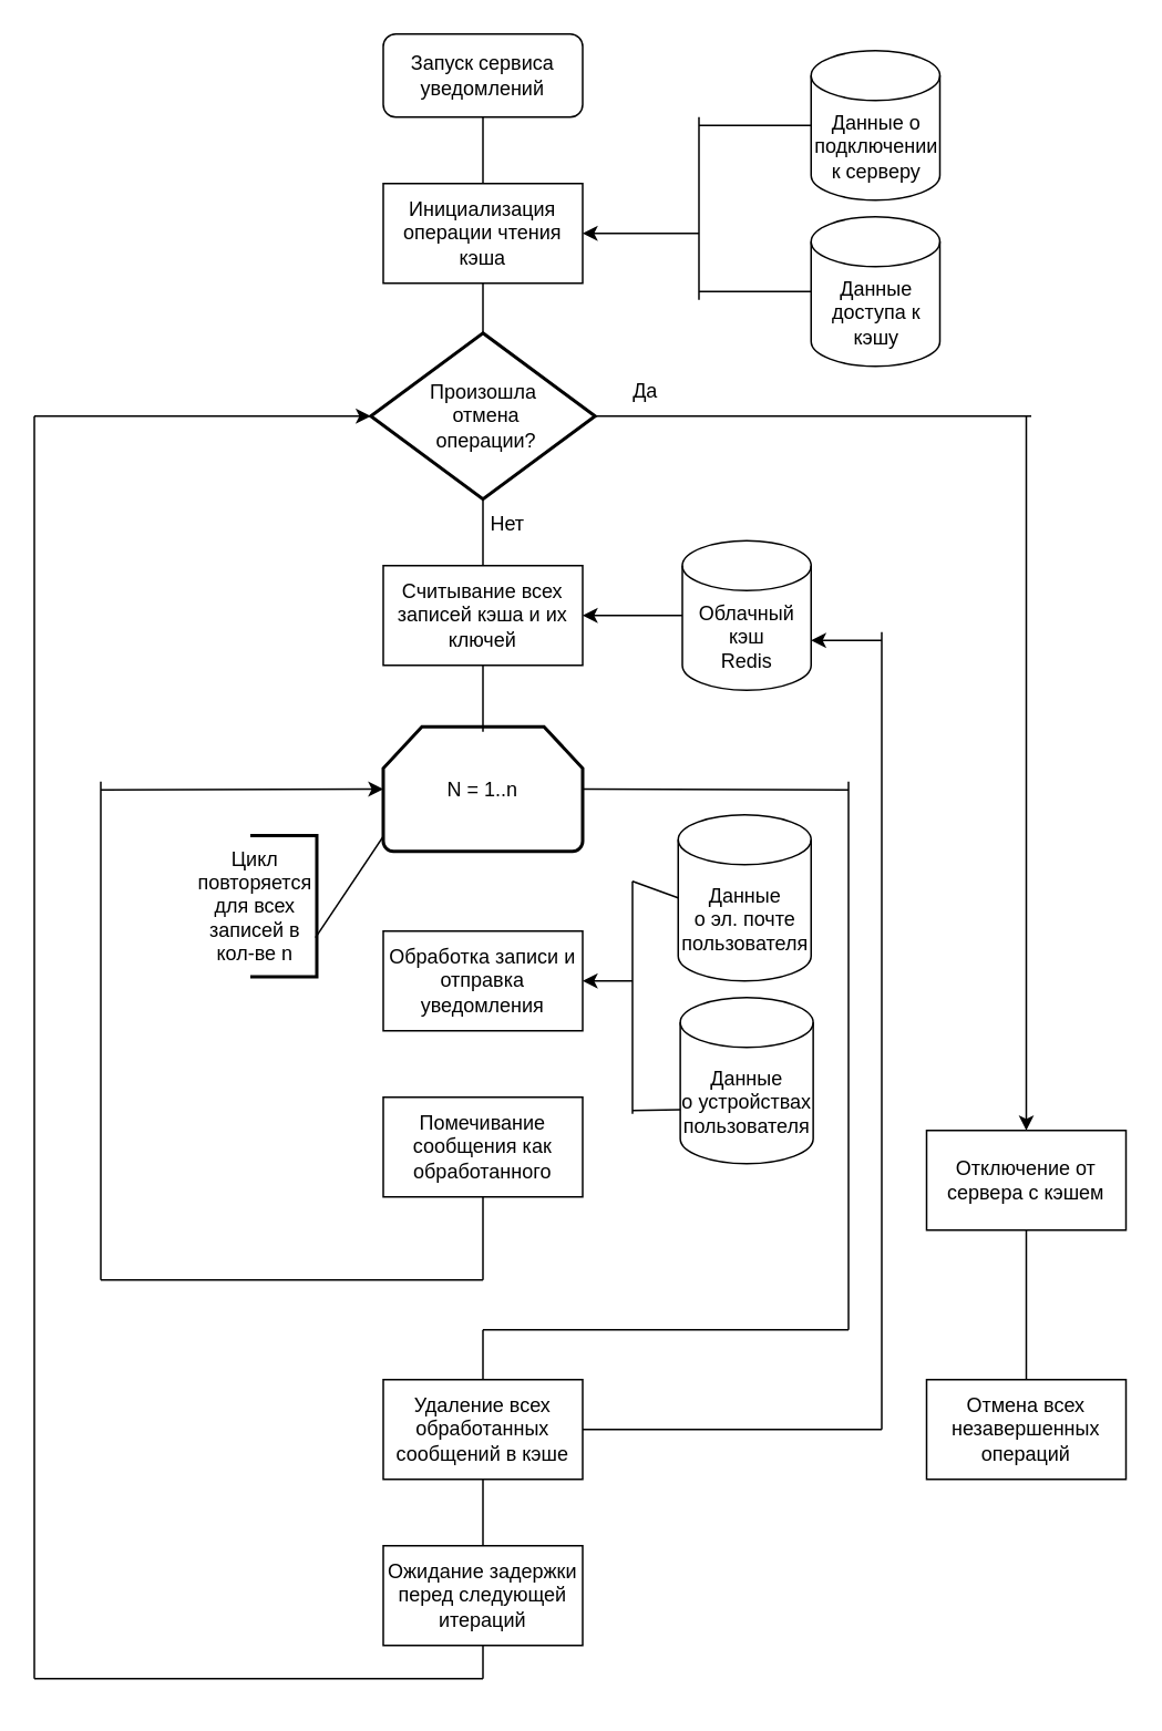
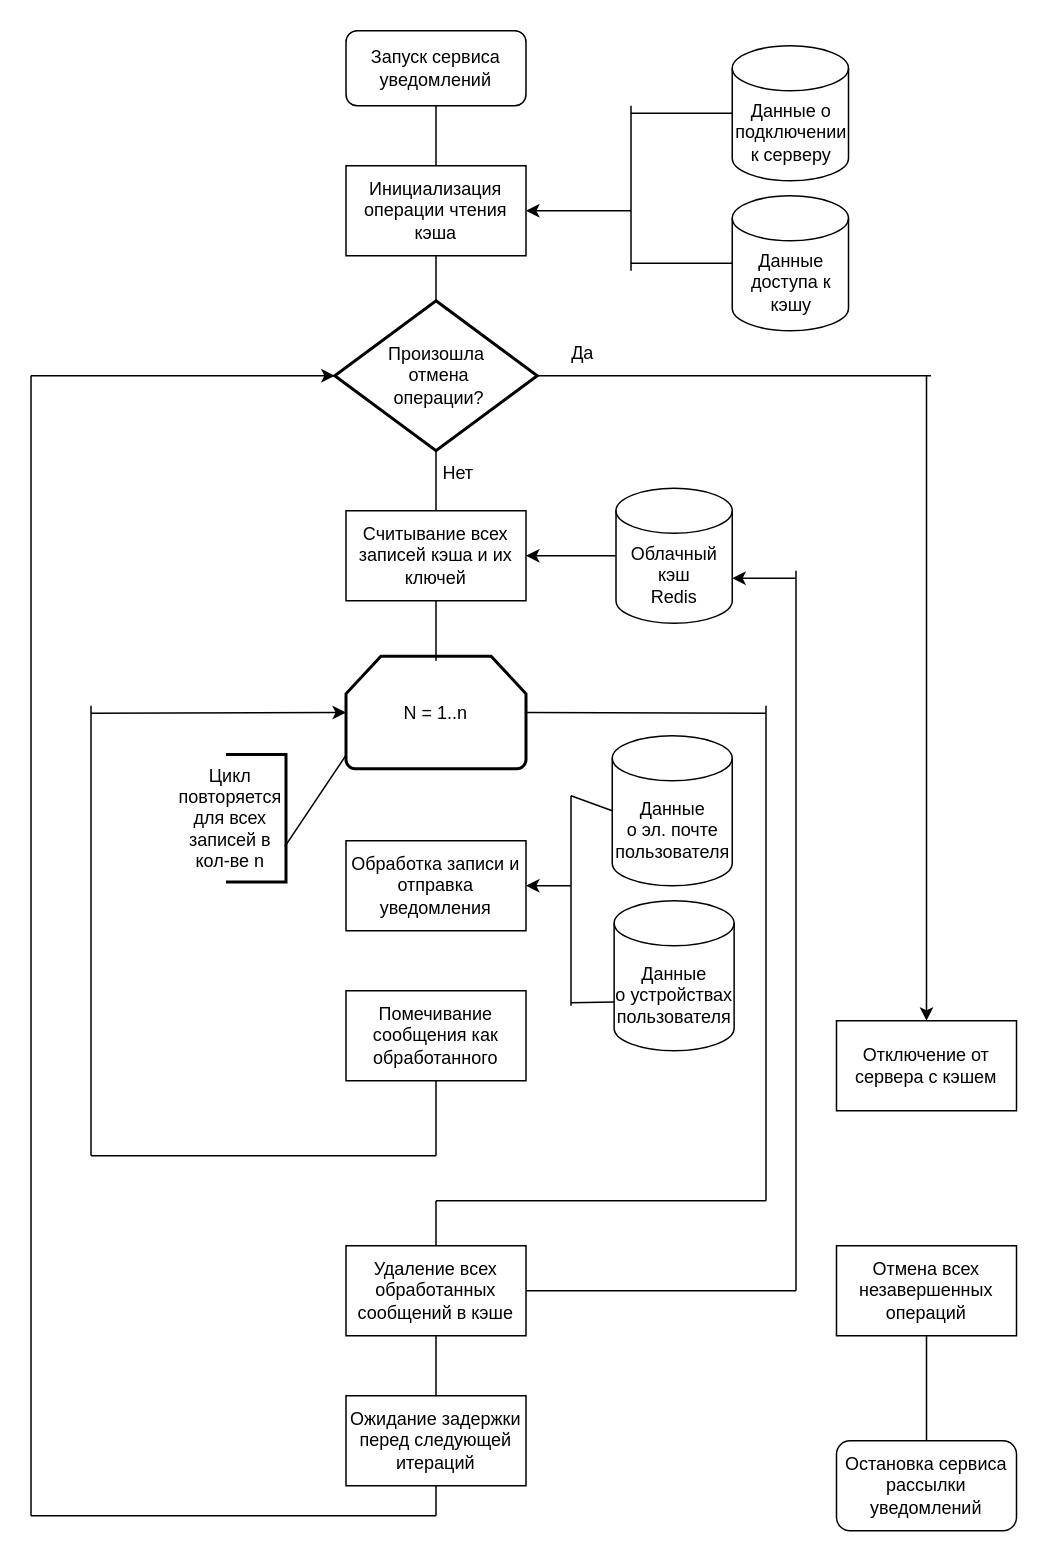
  <mxCell id="0" />
  <mxCell id="1" parent="0" />
  <mxCell id="2" value="Запуск сервиса уведомлений" style="rounded=1;whiteSpace=wrap;html=1;" vertex="1" parent="1"><mxGeometry x="230" y="20" width="120" height="50" as="geometry" /></mxCell>
  <mxCell id="3" value="Произошла&lt;div&gt;&amp;nbsp;отмена&lt;/div&gt;&lt;div&gt;&amp;nbsp;операции?&lt;/div&gt;" style="strokeWidth=2;html=1;shape=mxgraph.flowchart.decision;whiteSpace=wrap;" vertex="1" parent="1"><mxGeometry x="222.5" y="200" width="135" height="100" as="geometry" /></mxCell>
  <mxCell id="4" value="Инициализация операции чтения кэша" style="rounded=0;whiteSpace=wrap;html=1;" vertex="1" parent="1"><mxGeometry x="230" y="110" width="120" height="60" as="geometry" /></mxCell>
  <mxCell id="5" value="" style="endArrow=none;html=1;rounded=0;entryX=0.5;entryY=1;entryDx=0;entryDy=0;" edge="1" parent="1" target="2"><mxGeometry width="50" height="50" relative="1" as="geometry"><mxPoint x="290" y="110" as="sourcePoint" /><mxPoint x="290" y="80" as="targetPoint" /></mxGeometry></mxCell>
  <mxCell id="6" value="" style="endArrow=none;html=1;rounded=0;entryX=0.5;entryY=1;entryDx=0;entryDy=0;exitX=0.5;exitY=0;exitDx=0;exitDy=0;exitPerimeter=0;" edge="1" parent="1" source="3" target="4"><mxGeometry width="50" height="50" relative="1" as="geometry"><mxPoint x="290" y="190" as="sourcePoint" /><mxPoint x="340" y="160" as="targetPoint" /></mxGeometry></mxCell>
  <mxCell id="7" value="Считывание всех записей кэша и их ключей" style="rounded=0;whiteSpace=wrap;html=1;" vertex="1" parent="1"><mxGeometry x="230" y="340" width="120" height="60" as="geometry" /></mxCell>
  <mxCell id="8" value="N = 1..n" style="strokeWidth=2;html=1;shape=mxgraph.flowchart.loop_limit;whiteSpace=wrap;" vertex="1" parent="1"><mxGeometry x="230" y="437" width="120" height="75" as="geometry" /></mxCell>
  <mxCell id="9" value="Цикл повторяется для всех записей в кол-ве n" style="text;html=1;align=center;verticalAlign=middle;whiteSpace=wrap;rounded=0;" vertex="1" parent="1"><mxGeometry x="122.5" y="530" width="60" height="30" as="geometry" /></mxCell>
  <mxCell id="10" value="" style="strokeWidth=2;html=1;shape=mxgraph.flowchart.annotation_1;align=left;pointerEvents=1;direction=west;" vertex="1" parent="1"><mxGeometry x="150" y="502.5" width="40" height="85" as="geometry" /></mxCell>
  <mxCell id="11" value="" style="endArrow=none;html=1;rounded=0;exitX=0.02;exitY=0.278;exitDx=0;exitDy=0;exitPerimeter=0;entryX=0;entryY=0.88;entryDx=0;entryDy=0;entryPerimeter=0;" edge="1" parent="1" source="10" target="8"><mxGeometry width="50" height="50" relative="1" as="geometry"><mxPoint x="290" y="410" as="sourcePoint" /><mxPoint x="340" y="360" as="targetPoint" /></mxGeometry></mxCell>
  <mxCell id="12" value="Обработка записи и отправка уведомления" style="rounded=0;whiteSpace=wrap;html=1;" vertex="1" parent="1"><mxGeometry x="230" y="560" width="120" height="60" as="geometry" /></mxCell>
  <mxCell id="13" value="Помечивание сообщения как обработанного" style="rounded=0;whiteSpace=wrap;html=1;" vertex="1" parent="1"><mxGeometry x="230" y="660" width="120" height="60" as="geometry" /></mxCell>
  <mxCell id="14" value="" style="endArrow=none;html=1;rounded=0;exitX=0.5;exitY=1;exitDx=0;exitDy=0;" edge="1" parent="1" source="13"><mxGeometry width="50" height="50" relative="1" as="geometry"><mxPoint x="290" y="710" as="sourcePoint" /><mxPoint x="290" y="770" as="targetPoint" /></mxGeometry></mxCell>
  <mxCell id="15" value="" style="endArrow=none;html=1;rounded=0;entryX=0.5;entryY=1;entryDx=0;entryDy=0;" edge="1" parent="1" target="7"><mxGeometry width="50" height="50" relative="1" as="geometry"><mxPoint x="290" y="440" as="sourcePoint" /><mxPoint x="340" y="460" as="targetPoint" /></mxGeometry></mxCell>
  <mxCell id="16" value="" style="endArrow=none;html=1;rounded=0;entryX=0.5;entryY=1;entryDx=0;entryDy=0;entryPerimeter=0;" edge="1" parent="1" target="3"><mxGeometry width="50" height="50" relative="1" as="geometry"><mxPoint x="290" y="340" as="sourcePoint" /><mxPoint x="340" y="460" as="targetPoint" /></mxGeometry></mxCell>
  <mxCell id="17" value="" style="endArrow=none;html=1;rounded=0;" edge="1" parent="1"><mxGeometry width="50" height="50" relative="1" as="geometry"><mxPoint x="290" y="770" as="sourcePoint" /><mxPoint x="60" y="770" as="targetPoint" /></mxGeometry></mxCell>
  <mxCell id="18" value="" style="endArrow=none;html=1;rounded=0;" edge="1" parent="1"><mxGeometry width="50" height="50" relative="1" as="geometry"><mxPoint x="60" y="770" as="sourcePoint" /><mxPoint x="60" y="470" as="targetPoint" /></mxGeometry></mxCell>
  <mxCell id="19" value="" style="endArrow=classic;html=1;rounded=0;entryX=0;entryY=0.5;entryDx=0;entryDy=0;entryPerimeter=0;" edge="1" parent="1" target="8"><mxGeometry width="50" height="50" relative="1" as="geometry"><mxPoint x="60" y="475" as="sourcePoint" /><mxPoint x="220" y="430" as="targetPoint" /></mxGeometry></mxCell>
  <mxCell id="20" value="" style="endArrow=none;html=1;rounded=0;entryX=1;entryY=0.5;entryDx=0;entryDy=0;entryPerimeter=0;" edge="1" parent="1" target="8"><mxGeometry width="50" height="50" relative="1" as="geometry"><mxPoint x="510" y="475" as="sourcePoint" /><mxPoint x="340" y="660" as="targetPoint" /></mxGeometry></mxCell>
  <mxCell id="21" value="Удаление всех обработанных сообщений в кэше" style="rounded=0;whiteSpace=wrap;html=1;" vertex="1" parent="1"><mxGeometry x="230" y="830" width="120" height="60" as="geometry" /></mxCell>
  <mxCell id="22" value="" style="endArrow=none;html=1;rounded=0;" edge="1" parent="1"><mxGeometry width="50" height="50" relative="1" as="geometry"><mxPoint x="510" y="800" as="sourcePoint" /><mxPoint x="510" y="470" as="targetPoint" /></mxGeometry></mxCell>
  <mxCell id="23" value="" style="endArrow=none;html=1;rounded=0;" edge="1" parent="1"><mxGeometry width="50" height="50" relative="1" as="geometry"><mxPoint x="290" y="800" as="sourcePoint" /><mxPoint x="510" y="800" as="targetPoint" /></mxGeometry></mxCell>
  <mxCell id="24" value="" style="endArrow=none;html=1;rounded=0;" edge="1" parent="1"><mxGeometry width="50" height="50" relative="1" as="geometry"><mxPoint x="290" y="830" as="sourcePoint" /><mxPoint x="290" y="800" as="targetPoint" /></mxGeometry></mxCell>
  <mxCell id="25" value="" style="endArrow=none;html=1;rounded=0;exitX=0.5;exitY=1;exitDx=0;exitDy=0;" edge="1" parent="1" source="21"><mxGeometry width="50" height="50" relative="1" as="geometry"><mxPoint x="290" y="810" as="sourcePoint" /><mxPoint x="290" y="940" as="targetPoint" /></mxGeometry></mxCell>
  <mxCell id="26" value="" style="endArrow=none;html=1;rounded=0;" edge="1" parent="1"><mxGeometry width="50" height="50" relative="1" as="geometry"><mxPoint x="290" y="1010" as="sourcePoint" /><mxPoint x="20" y="1010" as="targetPoint" /></mxGeometry></mxCell>
  <mxCell id="27" value="" style="endArrow=none;html=1;rounded=0;" edge="1" parent="1"><mxGeometry width="50" height="50" relative="1" as="geometry"><mxPoint x="20" y="1010" as="sourcePoint" /><mxPoint x="20" y="250" as="targetPoint" /></mxGeometry></mxCell>
  <mxCell id="28" value="" style="endArrow=classic;html=1;rounded=0;entryX=0;entryY=0.5;entryDx=0;entryDy=0;entryPerimeter=0;" edge="1" parent="1" target="3"><mxGeometry width="50" height="50" relative="1" as="geometry"><mxPoint x="20" y="250" as="sourcePoint" /><mxPoint x="340" y="360" as="targetPoint" /></mxGeometry></mxCell>
  <mxCell id="29" value="" style="endArrow=none;html=1;rounded=0;entryX=1;entryY=0.5;entryDx=0;entryDy=0;entryPerimeter=0;" edge="1" parent="1" target="3"><mxGeometry width="50" height="50" relative="1" as="geometry"><mxPoint x="620" y="250" as="sourcePoint" /><mxPoint x="340" y="460" as="targetPoint" /></mxGeometry></mxCell>
  <mxCell id="30" value="Ожидание задержки перед следующей итераций" style="rounded=0;whiteSpace=wrap;html=1;" vertex="1" parent="1"><mxGeometry x="230" y="930" width="120" height="60" as="geometry" /></mxCell>
  <mxCell id="31" value="" style="endArrow=none;html=1;rounded=0;entryX=0.5;entryY=1;entryDx=0;entryDy=0;" edge="1" parent="1" target="30"><mxGeometry width="50" height="50" relative="1" as="geometry"><mxPoint x="290" y="1010" as="sourcePoint" /><mxPoint x="340" y="860" as="targetPoint" /></mxGeometry></mxCell>
  <mxCell id="32" value="Отключение от сервера с кэшем" style="rounded=0;whiteSpace=wrap;html=1;" vertex="1" parent="1"><mxGeometry x="557" y="680" width="120" height="60" as="geometry" /></mxCell>
  <mxCell id="33" value="Отмена всех незавершенных операций" style="rounded=0;whiteSpace=wrap;html=1;" vertex="1" parent="1"><mxGeometry x="557" y="830" width="120" height="60" as="geometry" /></mxCell>
- <mxCell id="34" value="" style="endArrow=none;html=1;rounded=0;entryX=0.5;entryY=1;entryDx=0;entryDy=0;" edge="1" parent="1" source="33" target="32"><mxGeometry width="50" height="50" relative="1" as="geometry"><mxPoint x="407" y="900" as="sourcePoint" /><mxPoint x="457" y="850" as="targetPoint" /></mxGeometry></mxCell>
+ <mxCell id="35" value="Остановка сервиса&lt;div&gt;рассылки уведомлений&lt;/div&gt;" style="rounded=1;whiteSpace=wrap;html=1;" vertex="1" parent="1"><mxGeometry x="557" y="960" width="120" height="60" as="geometry" /></mxCell>
+ <mxCell id="36" value="" style="endArrow=none;html=1;rounded=0;entryX=0.5;entryY=1;entryDx=0;entryDy=0;" edge="1" parent="1" source="35" target="33"><mxGeometry width="50" height="50" relative="1" as="geometry"><mxPoint x="407" y="1000" as="sourcePoint" /><mxPoint x="457" y="950" as="targetPoint" /></mxGeometry></mxCell>
  <mxCell id="37" value="Да" style="text;html=1;align=center;verticalAlign=middle;whiteSpace=wrap;rounded=0;" vertex="1" parent="1"><mxGeometry x="357.5" y="220" width="60" height="30" as="geometry" /></mxCell>
  <mxCell id="38" value="Нет" style="text;html=1;align=center;verticalAlign=middle;whiteSpace=wrap;rounded=0;" vertex="1" parent="1"><mxGeometry x="270" y="300" width="70" height="30" as="geometry" /></mxCell>
  <mxCell id="39" value="Облачный&lt;div&gt;кэш&lt;/div&gt;&lt;div&gt;Redis&lt;/div&gt;" style="shape=cylinder3;whiteSpace=wrap;html=1;boundedLbl=1;backgroundOutline=1;size=15;" vertex="1" parent="1"><mxGeometry x="410" y="325" width="77.5" height="90" as="geometry" /></mxCell>
  <mxCell id="40" value="Данные о подключении&lt;div&gt;к серверу&lt;/div&gt;" style="shape=cylinder3;whiteSpace=wrap;html=1;boundedLbl=1;backgroundOutline=1;size=15;" vertex="1" parent="1"><mxGeometry x="487.5" y="30" width="77.5" height="90" as="geometry" /></mxCell>
  <mxCell id="41" value="Данные&lt;div&gt;доступа к кэшу&lt;/div&gt;" style="shape=cylinder3;whiteSpace=wrap;html=1;boundedLbl=1;backgroundOutline=1;size=15;" vertex="1" parent="1"><mxGeometry x="487.5" y="130" width="77.5" height="90" as="geometry" /></mxCell>
  <mxCell id="42" value="" style="endArrow=classic;html=1;rounded=0;" edge="1" parent="1" target="4"><mxGeometry width="50" height="50" relative="1" as="geometry"><mxPoint x="420" y="140" as="sourcePoint" /><mxPoint x="250" y="220" as="targetPoint" /></mxGeometry></mxCell>
  <mxCell id="43" value="" style="endArrow=none;html=1;rounded=0;entryX=0;entryY=0.5;entryDx=0;entryDy=0;entryPerimeter=0;" edge="1" parent="1" target="40"><mxGeometry width="50" height="50" relative="1" as="geometry"><mxPoint x="420" y="75" as="sourcePoint" /><mxPoint x="250" y="220" as="targetPoint" /></mxGeometry></mxCell>
  <mxCell id="44" value="" style="endArrow=none;html=1;rounded=0;entryX=0;entryY=0.5;entryDx=0;entryDy=0;entryPerimeter=0;" edge="1" parent="1" target="41"><mxGeometry width="50" height="50" relative="1" as="geometry"><mxPoint x="420" y="175" as="sourcePoint" /><mxPoint x="250" y="220" as="targetPoint" /></mxGeometry></mxCell>
  <mxCell id="45" value="" style="endArrow=none;html=1;rounded=0;" edge="1" parent="1"><mxGeometry width="50" height="50" relative="1" as="geometry"><mxPoint x="420" y="180" as="sourcePoint" /><mxPoint x="420" y="70" as="targetPoint" /></mxGeometry></mxCell>
  <mxCell id="46" value="" style="endArrow=classic;html=1;rounded=0;exitX=0;exitY=0.5;exitDx=0;exitDy=0;exitPerimeter=0;" edge="1" parent="1" source="39" target="7"><mxGeometry width="50" height="50" relative="1" as="geometry"><mxPoint x="200" y="370" as="sourcePoint" /><mxPoint x="250" y="320" as="targetPoint" /></mxGeometry></mxCell>
  <mxCell id="47" value="Данные&lt;div&gt;о эл. почте&lt;/div&gt;&lt;div&gt;пользователя&lt;/div&gt;" style="shape=cylinder3;whiteSpace=wrap;html=1;boundedLbl=1;backgroundOutline=1;size=15;" vertex="1" parent="1"><mxGeometry x="407.5" y="490" width="80" height="100" as="geometry" /></mxCell>
  <mxCell id="48" value="Данные&lt;div&gt;о устройствах&lt;/div&gt;&lt;div&gt;пользователя&lt;/div&gt;" style="shape=cylinder3;whiteSpace=wrap;html=1;boundedLbl=1;backgroundOutline=1;size=15;" vertex="1" parent="1"><mxGeometry x="408.75" y="600" width="80" height="100" as="geometry" /></mxCell>
  <mxCell id="49" value="" style="endArrow=classic;html=1;rounded=0;entryX=1;entryY=0.5;entryDx=0;entryDy=0;" edge="1" parent="1" target="12"><mxGeometry width="50" height="50" relative="1" as="geometry"><mxPoint x="380" y="590" as="sourcePoint" /><mxPoint x="250" y="640" as="targetPoint" /></mxGeometry></mxCell>
  <mxCell id="50" value="" style="endArrow=none;html=1;rounded=0;entryX=0;entryY=0;entryDx=0;entryDy=67.5;entryPerimeter=0;" edge="1" parent="1" target="48"><mxGeometry width="50" height="50" relative="1" as="geometry"><mxPoint x="380" y="668" as="sourcePoint" /><mxPoint x="153.75" y="680" as="targetPoint" /></mxGeometry></mxCell>
  <mxCell id="51" value="" style="endArrow=none;html=1;rounded=0;entryX=0;entryY=0.5;entryDx=0;entryDy=0;entryPerimeter=0;" edge="1" parent="1" target="47"><mxGeometry width="50" height="50" relative="1" as="geometry"><mxPoint x="380" y="530" as="sourcePoint" /><mxPoint x="153.75" y="680" as="targetPoint" /></mxGeometry></mxCell>
  <mxCell id="52" value="" style="endArrow=none;html=1;rounded=0;" edge="1" parent="1"><mxGeometry width="50" height="50" relative="1" as="geometry"><mxPoint x="380" y="670" as="sourcePoint" /><mxPoint x="380" y="530" as="targetPoint" /></mxGeometry></mxCell>
  <mxCell id="53" value="" style="endArrow=none;html=1;rounded=0;exitX=1;exitY=0.5;exitDx=0;exitDy=0;" edge="1" parent="1" source="21"><mxGeometry width="50" height="50" relative="1" as="geometry"><mxPoint x="200" y="690" as="sourcePoint" /><mxPoint x="530" y="860" as="targetPoint" /></mxGeometry></mxCell>
  <mxCell id="54" value="" style="endArrow=none;html=1;rounded=0;" edge="1" parent="1"><mxGeometry width="50" height="50" relative="1" as="geometry"><mxPoint x="530" y="380" as="sourcePoint" /><mxPoint x="530" y="860" as="targetPoint" /></mxGeometry></mxCell>
  <mxCell id="55" value="" style="endArrow=classic;html=1;rounded=0;entryX=1;entryY=0;entryDx=0;entryDy=60;entryPerimeter=0;" edge="1" parent="1" target="39"><mxGeometry width="50" height="50" relative="1" as="geometry"><mxPoint x="530" y="385" as="sourcePoint" /><mxPoint x="60" y="500" as="targetPoint" /></mxGeometry></mxCell>
  <mxCell id="56" value="" style="endArrow=classic;html=1;rounded=0;entryX=0.5;entryY=0;entryDx=0;entryDy=0;" edge="1" parent="1" target="32"><mxGeometry width="50" height="50" relative="1" as="geometry"><mxPoint x="617" y="250" as="sourcePoint" /><mxPoint x="60" y="500" as="targetPoint" /></mxGeometry></mxCell>
